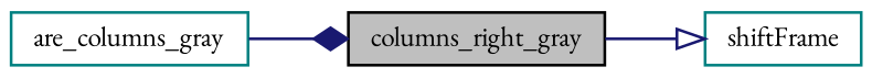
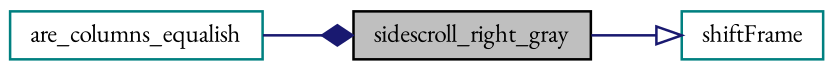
  digraph {
    fontname="EB Garamond"
    rankdir=LR
    node [color=teal fillcolor=white fontname="EB Garamond" fontsize=10 shape=record style=filled]
    edge [color=midnightblue fontname="EB Garamond" fontsize=10 labelfontname=Helvetica labelfontsize=10 style=solid]
-   n1 [color=black fillcolor=grey75 fontcolor=black height=0.2 label=columns_right_gray width=0.4]
+   n1 [color=black fillcolor=grey75 fontcolor=black height=0.2 label=sidescroll_right_gray width=0.4]
    n2 [height=0.2 label=shiftFrame width=0.4]
-   n3 [height=0.2 label=are_columns_gray width=0.4]
+   n3 [height=0.2 label=are_columns_equalish width=0.4]
    n1 -> n2 [arrowhead=onormal]
    n3 -> n1 [arrowhead=diamond]
  }
